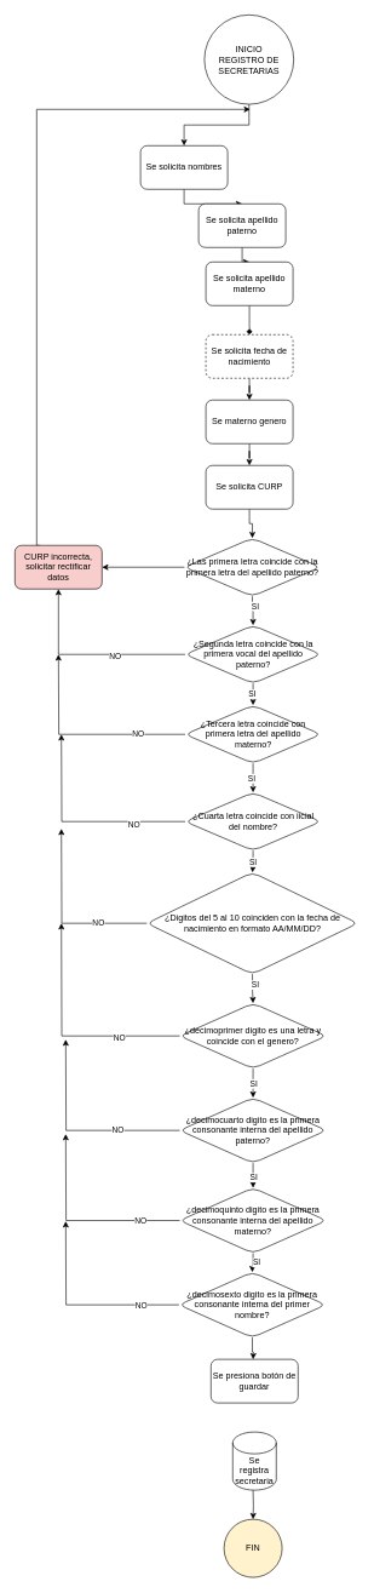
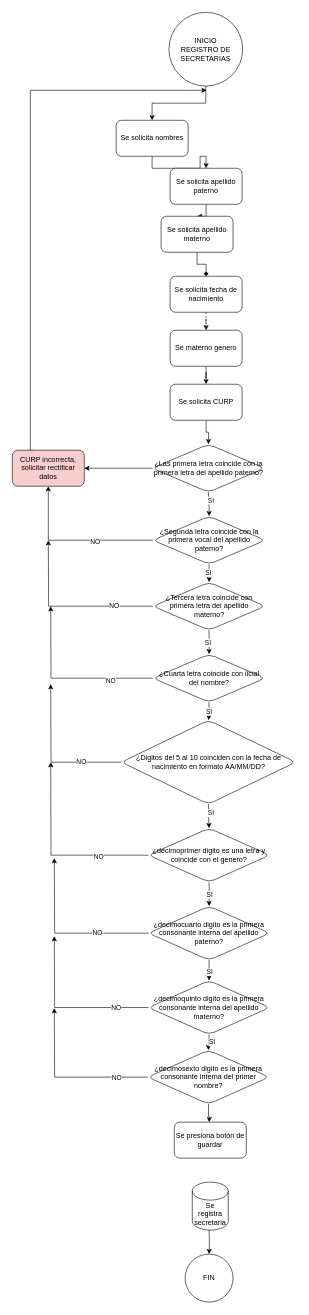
  <mxCell id="0" />
  <mxCell id="1" parent="0" />
  <mxCell id="2" value="" style="edgeStyle=orthogonalEdgeStyle;rounded=0;orthogonalLoop=1;jettySize=auto;html=1;" parent="1" source="3" target="5" edge="1"><mxGeometry relative="1" as="geometry" /></mxCell>
  <mxCell id="3" value="INICIO&lt;br&gt;REGISTRO DE SECRETARIAS" style="ellipse;whiteSpace=wrap;html=1;aspect=fixed;" parent="1" vertex="1"><mxGeometry x="281" y="20" width="123" height="123" as="geometry" /></mxCell>
  <mxCell id="4" value="" style="edgeStyle=orthogonalEdgeStyle;rounded=0;orthogonalLoop=1;jettySize=auto;html=1;" parent="1" source="5" target="7" edge="1"><mxGeometry relative="1" as="geometry" /></mxCell>
  <mxCell id="5" value="Se solicita nombres" style="rounded=1;whiteSpace=wrap;html=1;" parent="1" vertex="1"><mxGeometry x="193" y="200" width="120" height="60" as="geometry" /></mxCell>
  <mxCell id="6" value="" style="edgeStyle=orthogonalEdgeStyle;rounded=0;orthogonalLoop=1;jettySize=auto;html=1;" parent="1" source="7" target="9" edge="1"><mxGeometry relative="1" as="geometry" /></mxCell>
- <mxCell id="7" value="Se solicita apellido paterno" style="whiteSpace=wrap;html=1;rounded=1;" parent="1" vertex="1"><mxGeometry x="273" y="280" width="120" height="60" as="geometry" /></mxCell>
+ <mxCell id="7" value="Se solicita apellido paterno" style="whiteSpace=wrap;html=1;rounded=1;" parent="1" vertex="1"><mxGeometry x="283" y="280" width="120" height="60" as="geometry" /></mxCell>
  <mxCell id="8" value="" style="edgeStyle=orthogonalEdgeStyle;rounded=0;orthogonalLoop=1;jettySize=auto;html=1;endArrow=diamond;" parent="1" source="9" target="11" edge="1"><mxGeometry relative="1" as="geometry" /></mxCell>
- <mxCell id="9" value="Se solicita apellido materno" style="whiteSpace=wrap;html=1;rounded=1;" parent="1" vertex="1"><mxGeometry x="283" y="360" width="120" height="60" as="geometry" /></mxCell>
- <mxCell id="10" value="" style="edgeStyle=orthogonalEdgeStyle;rounded=0;orthogonalLoop=1;jettySize=auto;html=1;" parent="1" source="11" target="46" edge="1"><mxGeometry relative="1" as="geometry" /></mxCell>
- <mxCell id="11" value="Se solicita fecha de nacimiento" style="whiteSpace=wrap;html=1;rounded=1;dashed=1;" parent="1" vertex="1"><mxGeometry x="283" y="460" width="120" height="60" as="geometry" /></mxCell>
+ <mxCell id="9" value="Se solicita apellido materno" style="whiteSpace=wrap;html=1;rounded=1;" parent="1" vertex="1"><mxGeometry x="268" y="360" width="120" height="60" as="geometry" /></mxCell>
+ <mxCell id="10" value="" style="edgeStyle=orthogonalEdgeStyle;rounded=0;orthogonalLoop=1;jettySize=auto;html=1;dashed=1;" parent="1" source="11" target="46" edge="1"><mxGeometry relative="1" as="geometry" /></mxCell>
+ <mxCell id="11" value="Se solicita fecha de nacimiento" style="whiteSpace=wrap;html=1;rounded=1;" parent="1" vertex="1"><mxGeometry x="283" y="460" width="120" height="60" as="geometry" /></mxCell>
  <mxCell id="12" value="" style="edgeStyle=orthogonalEdgeStyle;rounded=0;orthogonalLoop=1;jettySize=auto;html=1;" parent="1" source="13" target="17" edge="1"><mxGeometry relative="1" as="geometry" /></mxCell>
  <mxCell id="13" value="Se solicita CURP" style="whiteSpace=wrap;html=1;rounded=1;" parent="1" vertex="1"><mxGeometry x="283" y="640" width="120" height="60" as="geometry" /></mxCell>
  <mxCell id="14" value="" style="edgeStyle=orthogonalEdgeStyle;rounded=0;orthogonalLoop=1;jettySize=auto;html=1;" parent="1" source="17" target="22" edge="1"><mxGeometry relative="1" as="geometry" /></mxCell>
  <mxCell id="15" value="SI" style="edgeLabel;html=1;align=center;verticalAlign=middle;resizable=0;points=[];" parent="14" vertex="1" connectable="0"><mxGeometry x="-0.399" y="3" relative="1" as="geometry"><mxPoint y="1" as="offset" /></mxGeometry></mxCell>
  <mxCell id="16" value="" style="edgeStyle=orthogonalEdgeStyle;rounded=0;orthogonalLoop=1;jettySize=auto;html=1;" parent="1" source="17" target="24" edge="1"><mxGeometry relative="1" as="geometry" /></mxCell>
  <mxCell id="17" value="¿Las primera letra coincide con la primera letra del apellido paterno?" style="rhombus;whiteSpace=wrap;html=1;rounded=1;" parent="1" vertex="1"><mxGeometry x="253.5" y="740" width="187" height="80" as="geometry" /></mxCell>
  <mxCell id="18" style="edgeStyle=orthogonalEdgeStyle;rounded=0;orthogonalLoop=1;jettySize=auto;html=1;exitX=0;exitY=0.5;exitDx=0;exitDy=0;entryX=0.5;entryY=1;entryDx=0;entryDy=0;" parent="1" source="22" target="24" edge="1"><mxGeometry relative="1" as="geometry" /></mxCell>
  <mxCell id="19" value="NO" style="edgeLabel;html=1;align=center;verticalAlign=middle;resizable=0;points=[];" parent="18" vertex="1" connectable="0"><mxGeometry x="-0.265" y="2" relative="1" as="geometry"><mxPoint as="offset" /></mxGeometry></mxCell>
  <mxCell id="20" value="" style="edgeStyle=orthogonalEdgeStyle;rounded=0;orthogonalLoop=1;jettySize=auto;html=1;" parent="1" source="22" target="29" edge="1"><mxGeometry relative="1" as="geometry" /></mxCell>
  <mxCell id="21" value="SI" style="edgeLabel;html=1;align=center;verticalAlign=middle;resizable=0;points=[];" parent="20" vertex="1" connectable="0"><mxGeometry x="0.042" y="2" relative="1" as="geometry"><mxPoint as="offset" /></mxGeometry></mxCell>
  <mxCell id="22" value="¿Segunda letra coincide con la primera vocal del apellido paterno?" style="rhombus;whiteSpace=wrap;html=1;rounded=1;" parent="1" vertex="1"><mxGeometry x="254.5" y="860" width="187" height="80" as="geometry" /></mxCell>
  <mxCell id="23" style="edgeStyle=orthogonalEdgeStyle;rounded=0;orthogonalLoop=1;jettySize=auto;html=1;exitX=0.5;exitY=0;exitDx=0;exitDy=0;" parent="1" edge="1"><mxGeometry relative="1" as="geometry"><mxPoint x="344" y="150" as="targetPoint" /><Array as="points"><mxPoint x="50" y="750" /><mxPoint x="50" y="150" /><mxPoint x="314" y="150" /></Array><mxPoint x="54" y="750" as="sourcePoint" /></mxGeometry></mxCell>
  <mxCell id="24" value="CURP incorrecta, solicitar rectificar datos" style="whiteSpace=wrap;html=1;rounded=1;fillColor=#f8cecc;" parent="1" vertex="1"><mxGeometry x="20" y="750" width="120" height="60" as="geometry" /></mxCell>
  <mxCell id="25" style="edgeStyle=orthogonalEdgeStyle;rounded=0;orthogonalLoop=1;jettySize=auto;html=1;exitX=0;exitY=0.5;exitDx=0;exitDy=0;" parent="1" source="29" edge="1"><mxGeometry relative="1" as="geometry"><mxPoint x="80" y="900" as="targetPoint" /></mxGeometry></mxCell>
  <mxCell id="26" value="NO" style="edgeLabel;html=1;align=center;verticalAlign=middle;resizable=0;points=[];" parent="25" vertex="1" connectable="0"><mxGeometry x="-0.543" y="-2" relative="1" as="geometry"><mxPoint as="offset" /></mxGeometry></mxCell>
  <mxCell id="27" value="" style="edgeStyle=orthogonalEdgeStyle;rounded=0;orthogonalLoop=1;jettySize=auto;html=1;" parent="1" source="29" target="34" edge="1"><mxGeometry relative="1" as="geometry" /></mxCell>
  <mxCell id="28" value="SI" style="edgeLabel;html=1;align=center;verticalAlign=middle;resizable=0;points=[];" parent="27" vertex="1" connectable="0"><mxGeometry x="-0.025" y="-3" relative="1" as="geometry"><mxPoint as="offset" /></mxGeometry></mxCell>
  <mxCell id="29" value="¿Tercera letra coincide con primera letra del apellido materno?" style="rhombus;whiteSpace=wrap;html=1;rounded=1;" parent="1" vertex="1"><mxGeometry x="254.5" y="970" width="187" height="80" as="geometry" /></mxCell>
  <mxCell id="30" style="edgeStyle=orthogonalEdgeStyle;rounded=0;orthogonalLoop=1;jettySize=auto;html=1;exitX=0;exitY=0.5;exitDx=0;exitDy=0;" parent="1" source="34" edge="1"><mxGeometry relative="1" as="geometry"><mxPoint x="84" y="1010" as="targetPoint" /></mxGeometry></mxCell>
  <mxCell id="31" value="NO" style="edgeLabel;html=1;align=center;verticalAlign=middle;resizable=0;points=[];" parent="30" vertex="1" connectable="0"><mxGeometry x="-0.507" y="3" relative="1" as="geometry"><mxPoint as="offset" /></mxGeometry></mxCell>
  <mxCell id="32" value="" style="edgeStyle=orthogonalEdgeStyle;rounded=0;orthogonalLoop=1;jettySize=auto;html=1;" parent="1" source="34" target="39" edge="1"><mxGeometry relative="1" as="geometry" /></mxCell>
  <mxCell id="33" value="SI" style="edgeLabel;html=1;align=center;verticalAlign=middle;resizable=0;points=[];" parent="32" vertex="1" connectable="0"><mxGeometry x="-0.057" y="-1" relative="1" as="geometry"><mxPoint as="offset" /></mxGeometry></mxCell>
  <mxCell id="34" value="¿Cuarta letra coincide con iicial del nombre?" style="rhombus;whiteSpace=wrap;html=1;rounded=1;" parent="1" vertex="1"><mxGeometry x="254.5" y="1090" width="187" height="80" as="geometry" /></mxCell>
  <mxCell id="35" style="edgeStyle=orthogonalEdgeStyle;rounded=0;orthogonalLoop=1;jettySize=auto;html=1;exitX=0;exitY=0.5;exitDx=0;exitDy=0;" parent="1" source="39" edge="1"><mxGeometry relative="1" as="geometry"><mxPoint x="84" y="1140" as="targetPoint" /></mxGeometry></mxCell>
  <mxCell id="36" value="NO" style="edgeLabel;html=1;align=center;verticalAlign=middle;resizable=0;points=[];" parent="35" vertex="1" connectable="0"><mxGeometry x="-0.454" y="-1" relative="1" as="geometry"><mxPoint as="offset" /></mxGeometry></mxCell>
  <mxCell id="37" value="" style="edgeStyle=orthogonalEdgeStyle;rounded=0;orthogonalLoop=1;jettySize=auto;html=1;" parent="1" source="39" target="44" edge="1"><mxGeometry relative="1" as="geometry" /></mxCell>
  <mxCell id="38" value="SI" style="edgeLabel;html=1;align=center;verticalAlign=middle;resizable=0;points=[];" parent="37" vertex="1" connectable="0"><mxGeometry x="-0.252" y="3" relative="1" as="geometry"><mxPoint as="offset" /></mxGeometry></mxCell>
  <mxCell id="39" value="¿Digitos del 5 al 10 coinciden con la fecha de nacimiento en formato AA/MM/DD?" style="rhombus;whiteSpace=wrap;html=1;rounded=1;" parent="1" vertex="1"><mxGeometry x="201.75" y="1200" width="290.5" height="140" as="geometry" /></mxCell>
  <mxCell id="40" style="edgeStyle=orthogonalEdgeStyle;rounded=0;orthogonalLoop=1;jettySize=auto;html=1;exitX=0;exitY=0.5;exitDx=0;exitDy=0;" parent="1" source="44" edge="1"><mxGeometry relative="1" as="geometry"><mxPoint x="84" y="1270" as="targetPoint" /></mxGeometry></mxCell>
  <mxCell id="41" value="NO" style="edgeLabel;html=1;align=center;verticalAlign=middle;resizable=0;points=[];" parent="40" vertex="1" connectable="0"><mxGeometry x="-0.473" y="2" relative="1" as="geometry"><mxPoint as="offset" /></mxGeometry></mxCell>
  <mxCell id="42" value="" style="edgeStyle=orthogonalEdgeStyle;rounded=0;orthogonalLoop=1;jettySize=auto;html=1;" parent="1" source="44" target="51" edge="1"><mxGeometry relative="1" as="geometry" /></mxCell>
  <mxCell id="43" value="SI" style="edgeLabel;html=1;align=center;verticalAlign=middle;resizable=0;points=[];" parent="42" vertex="1" connectable="0"><mxGeometry x="0.008" relative="1" as="geometry"><mxPoint as="offset" /></mxGeometry></mxCell>
  <mxCell id="44" value="¿decimoprimer digito es una letra y coincide con el genero?" style="rhombus;whiteSpace=wrap;html=1;rounded=1;" parent="1" vertex="1"><mxGeometry x="247" y="1380" width="202" height="90" as="geometry" /></mxCell>
  <mxCell id="45" value="" style="edgeStyle=orthogonalEdgeStyle;rounded=0;orthogonalLoop=1;jettySize=auto;html=1;" parent="1" source="46" target="13" edge="1"><mxGeometry relative="1" as="geometry" /></mxCell>
  <mxCell id="46" value="Se materno genero" style="whiteSpace=wrap;html=1;rounded=1;" parent="1" vertex="1"><mxGeometry x="283" y="550" width="120" height="60" as="geometry" /></mxCell>
  <mxCell id="47" style="edgeStyle=orthogonalEdgeStyle;rounded=0;orthogonalLoop=1;jettySize=auto;html=1;exitX=0;exitY=0.5;exitDx=0;exitDy=0;" parent="1" source="51" edge="1"><mxGeometry relative="1" as="geometry"><mxPoint x="90" y="1430" as="targetPoint" /></mxGeometry></mxCell>
  <mxCell id="48" value="NO" style="edgeLabel;html=1;align=center;verticalAlign=middle;resizable=0;points=[];" parent="47" vertex="1" connectable="0"><mxGeometry x="-0.388" y="-1" relative="1" as="geometry"><mxPoint as="offset" /></mxGeometry></mxCell>
  <mxCell id="49" value="" style="edgeStyle=orthogonalEdgeStyle;rounded=0;orthogonalLoop=1;jettySize=auto;html=1;" parent="1" source="51" target="56" edge="1"><mxGeometry relative="1" as="geometry" /></mxCell>
  <mxCell id="50" value="SI" style="edgeLabel;html=1;align=center;verticalAlign=middle;resizable=0;points=[];" parent="49" vertex="1" connectable="0"><mxGeometry x="-0.108" relative="1" as="geometry"><mxPoint as="offset" /></mxGeometry></mxCell>
  <mxCell id="51" value="¿decimocuarto digito es la primera consonante interna del apellido paterno?" style="rhombus;whiteSpace=wrap;html=1;rounded=1;" parent="1" vertex="1"><mxGeometry x="247" y="1510" width="202" height="90" as="geometry" /></mxCell>
  <mxCell id="52" style="edgeStyle=orthogonalEdgeStyle;rounded=0;orthogonalLoop=1;jettySize=auto;html=1;exitX=0;exitY=0.5;exitDx=0;exitDy=0;" parent="1" source="56" edge="1"><mxGeometry relative="1" as="geometry"><mxPoint x="90" y="1560" as="targetPoint" /></mxGeometry></mxCell>
  <mxCell id="53" value="NO" style="edgeLabel;html=1;align=center;verticalAlign=middle;resizable=0;points=[];" parent="52" vertex="1" connectable="0"><mxGeometry x="-0.593" relative="1" as="geometry"><mxPoint x="1" as="offset" /></mxGeometry></mxCell>
  <mxCell id="54" value="" style="edgeStyle=orthogonalEdgeStyle;rounded=0;orthogonalLoop=1;jettySize=auto;html=1;" parent="1" source="56" target="60" edge="1"><mxGeometry relative="1" as="geometry" /></mxCell>
  <mxCell id="55" value="SI" style="edgeLabel;html=1;align=center;verticalAlign=middle;resizable=0;points=[];" parent="54" vertex="1" connectable="0"><mxGeometry x="-0.092" y="4" relative="1" as="geometry"><mxPoint as="offset" /></mxGeometry></mxCell>
  <mxCell id="56" value="¿decimoquinto digito es la primera consonante interna del apellido materno?" style="rhombus;whiteSpace=wrap;html=1;rounded=1;" parent="1" vertex="1"><mxGeometry x="247" y="1634" width="202" height="90" as="geometry" /></mxCell>
  <mxCell id="57" style="edgeStyle=orthogonalEdgeStyle;rounded=0;orthogonalLoop=1;jettySize=auto;html=1;exitX=0;exitY=0.5;exitDx=0;exitDy=0;" parent="1" source="60" edge="1"><mxGeometry relative="1" as="geometry"><mxPoint x="90" y="1680" as="targetPoint" /></mxGeometry></mxCell>
  <mxCell id="58" value="NO" style="edgeLabel;html=1;align=center;verticalAlign=middle;resizable=0;points=[];" parent="57" vertex="1" connectable="0"><mxGeometry x="-0.613" y="1" relative="1" as="geometry"><mxPoint x="-1" as="offset" /></mxGeometry></mxCell>
  <mxCell id="59" value="" style="edgeStyle=orthogonalEdgeStyle;rounded=0;orthogonalLoop=1;jettySize=auto;html=1;" parent="1" source="60" edge="1"><mxGeometry relative="1" as="geometry"><mxPoint x="348" y="1870" as="targetPoint" /></mxGeometry></mxCell>
  <mxCell id="60" value="¿decimosexto digito es la primera consonante interna del primer nombre?" style="rhombus;whiteSpace=wrap;html=1;rounded=1;" parent="1" vertex="1"><mxGeometry x="246" y="1750" width="202" height="90" as="geometry" /></mxCell>
  <mxCell id="61" value="" style="edgeStyle=orthogonalEdgeStyle;rounded=0;orthogonalLoop=1;jettySize=auto;html=1;" parent="1" target="62" edge="1"><mxGeometry relative="1" as="geometry"><mxPoint x="348" y="2050" as="sourcePoint" /></mxGeometry></mxCell>
- <mxCell id="62" value="FIN" style="ellipse;whiteSpace=wrap;html=1;rounded=1;fillColor=#fff2cc;" parent="1" vertex="1"><mxGeometry x="308" y="2090" width="80" height="80" as="geometry" /></mxCell>
+ <mxCell id="62" value="FIN" style="ellipse;whiteSpace=wrap;html=1;rounded=1;" parent="1" vertex="1"><mxGeometry x="308" y="2090" width="80" height="80" as="geometry" /></mxCell>
  <mxCell id="63" value="Se registra secretaria" style="shape=cylinder3;whiteSpace=wrap;html=1;boundedLbl=1;backgroundOutline=1;size=15;" vertex="1" parent="1"><mxGeometry x="320" y="1970" width="60" height="80" as="geometry" /></mxCell>
  <mxCell id="64" value="Se presiona botón de guardar" style="rounded=1;whiteSpace=wrap;html=1;" vertex="1" parent="1"><mxGeometry x="290" y="1870" width="120" height="60" as="geometry" /></mxCell>
